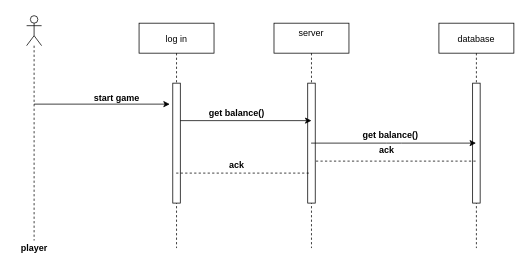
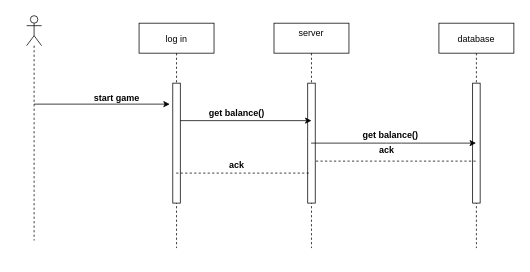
  <mxCell id="0" />
  <mxCell id="1" parent="0" />
  <mxCell id="2" value="server&#10;" style="shape=umlLifeline;perimeter=lifelinePerimeter;container=1;collapsible=0;recursiveResize=0;rounded=0;shadow=0;strokeWidth=1;" parent="1" vertex="1"><mxGeometry x="365" y="30" width="100" height="300" as="geometry" /></mxCell>
  <mxCell id="3" value="" style="points=[];perimeter=orthogonalPerimeter;rounded=0;shadow=0;strokeWidth=1;" parent="2" vertex="1"><mxGeometry x="45" y="80" width="10" height="160" as="geometry" /></mxCell>
  <mxCell id="4" value="" style="endArrow=classic;html=1;" parent="2" source="13" edge="1"><mxGeometry width="50" height="50" relative="1" as="geometry"><mxPoint x="20" y="180" as="sourcePoint" /><mxPoint x="50" y="130" as="targetPoint" /></mxGeometry></mxCell>
  <mxCell id="5" value="database" style="shape=umlLifeline;perimeter=lifelinePerimeter;container=1;collapsible=0;recursiveResize=0;rounded=0;shadow=0;strokeWidth=1;" parent="1" vertex="1"><mxGeometry x="585" y="30" width="100" height="300" as="geometry" /></mxCell>
  <mxCell id="6" value="" style="points=[];perimeter=orthogonalPerimeter;rounded=0;shadow=0;strokeWidth=1;" parent="5" vertex="1"><mxGeometry x="45" y="80" width="10" height="160" as="geometry" /></mxCell>
  <mxCell id="7" value="" style="endArrow=classic;html=1;entryX=-0.4;entryY=0.175;entryDx=0;entryDy=0;entryPerimeter=0;" parent="1" target="14" edge="1"><mxGeometry width="50" height="50" relative="1" as="geometry"><mxPoint x="45" y="138" as="sourcePoint" /><mxPoint x="385" y="150" as="targetPoint" /></mxGeometry></mxCell>
  <mxCell id="8" value="" style="endArrow=classic;html=1;" parent="1" source="2" target="5" edge="1"><mxGeometry width="50" height="50" relative="1" as="geometry"><mxPoint x="365" y="200" as="sourcePoint" /><mxPoint x="415" y="150" as="targetPoint" /><Array as="points"><mxPoint x="525" y="190" /></Array></mxGeometry></mxCell>
  <mxCell id="9" value="&lt;b&gt;start game&lt;/b&gt;" style="text;html=1;align=center;verticalAlign=middle;resizable=0;points=[];autosize=1;" parent="1" vertex="1"><mxGeometry x="115" y="120" width="80" height="20" as="geometry" /></mxCell>
  <mxCell id="10" value="" style="endArrow=none;dashed=1;html=1;exitX=1.1;exitY=0.65;exitDx=0;exitDy=0;exitPerimeter=0;" parent="1" source="3" target="5" edge="1"><mxGeometry width="50" height="50" relative="1" as="geometry"><mxPoint x="395" y="200" as="sourcePoint" /><mxPoint x="415" y="150" as="targetPoint" /></mxGeometry></mxCell>
  <mxCell id="11" value="&lt;b&gt;ack&lt;/b&gt;" style="text;html=1;align=center;verticalAlign=middle;resizable=0;points=[];autosize=1;" parent="1" vertex="1"><mxGeometry x="495" y="190" width="40" height="20" as="geometry" /></mxCell>
  <mxCell id="12" value="&lt;b&gt;get balance()&lt;/b&gt;" style="text;html=1;align=center;verticalAlign=middle;resizable=0;points=[];autosize=1;" parent="1" vertex="1"><mxGeometry x="475" y="170" width="90" height="20" as="geometry" /></mxCell>
  <mxCell id="13" value="log in" style="shape=umlLifeline;perimeter=lifelinePerimeter;container=1;collapsible=0;recursiveResize=0;rounded=0;shadow=0;strokeWidth=1;" parent="1" vertex="1"><mxGeometry x="185" y="30" width="100" height="300" as="geometry" /></mxCell>
  <mxCell id="14" value="" style="points=[];perimeter=orthogonalPerimeter;rounded=0;shadow=0;strokeWidth=1;" parent="13" vertex="1"><mxGeometry x="45" y="80" width="10" height="160" as="geometry" /></mxCell>
  <mxCell id="15" value="&lt;b&gt;get balance()&lt;/b&gt;" style="text;html=1;align=center;verticalAlign=middle;resizable=0;points=[];autosize=1;" parent="1" vertex="1"><mxGeometry x="270" y="140" width="90" height="20" as="geometry" /></mxCell>
  <mxCell id="16" value="" style="endArrow=none;dashed=1;html=1;" parent="1" source="13" target="2" edge="1"><mxGeometry width="50" height="50" relative="1" as="geometry"><mxPoint x="295" y="240" as="sourcePoint" /><mxPoint x="415" y="160" as="targetPoint" /><Array as="points"><mxPoint x="325" y="230" /></Array></mxGeometry></mxCell>
  <mxCell id="17" value="&lt;b&gt;ack&lt;/b&gt;" style="text;html=1;align=center;verticalAlign=middle;resizable=0;points=[];autosize=1;" parent="1" vertex="1"><mxGeometry x="295" y="210" width="40" height="20" as="geometry" /></mxCell>
  <mxCell id="18" value="" style="shape=umlLifeline;participant=umlActor;perimeter=lifelinePerimeter;whiteSpace=wrap;html=1;container=1;collapsible=0;recursiveResize=0;verticalAlign=top;spacingTop=36;outlineConnect=0;size=40;" vertex="1" parent="1"><mxGeometry x="35" y="20" width="20" height="300" as="geometry" /></mxCell>
- <mxCell id="19" value="&lt;b&gt;player&lt;/b&gt;" style="text;html=1;align=center;verticalAlign=middle;resizable=0;points=[];autosize=1;" vertex="1" parent="1"><mxGeometry x="20" y="320" width="50" height="20" as="geometry" /></mxCell>
